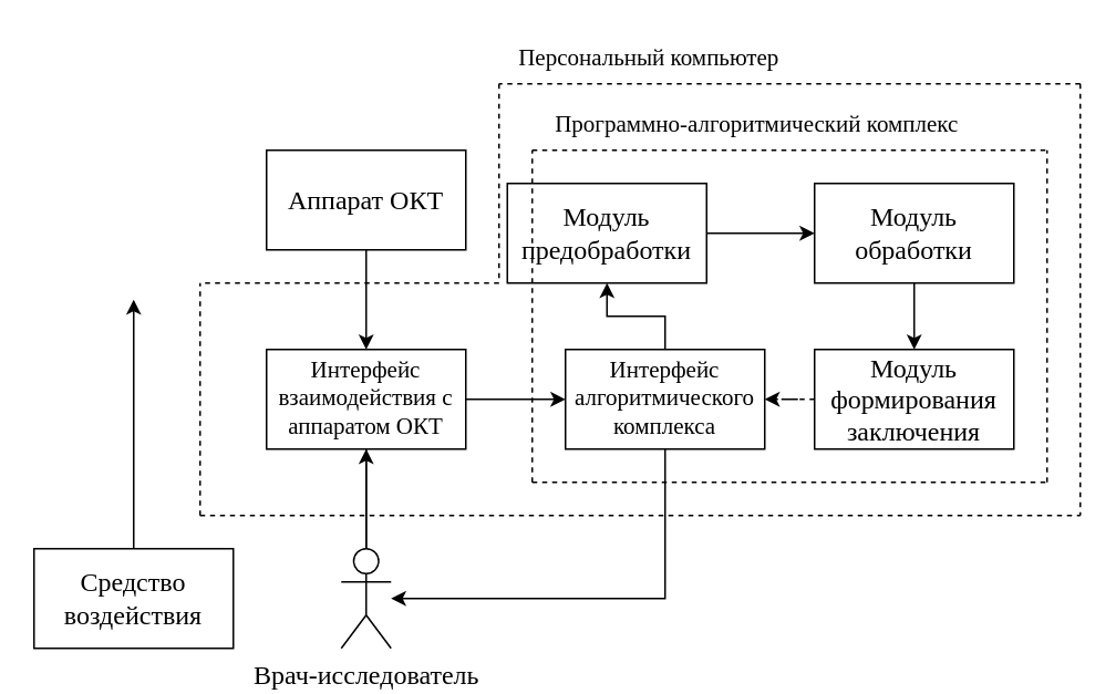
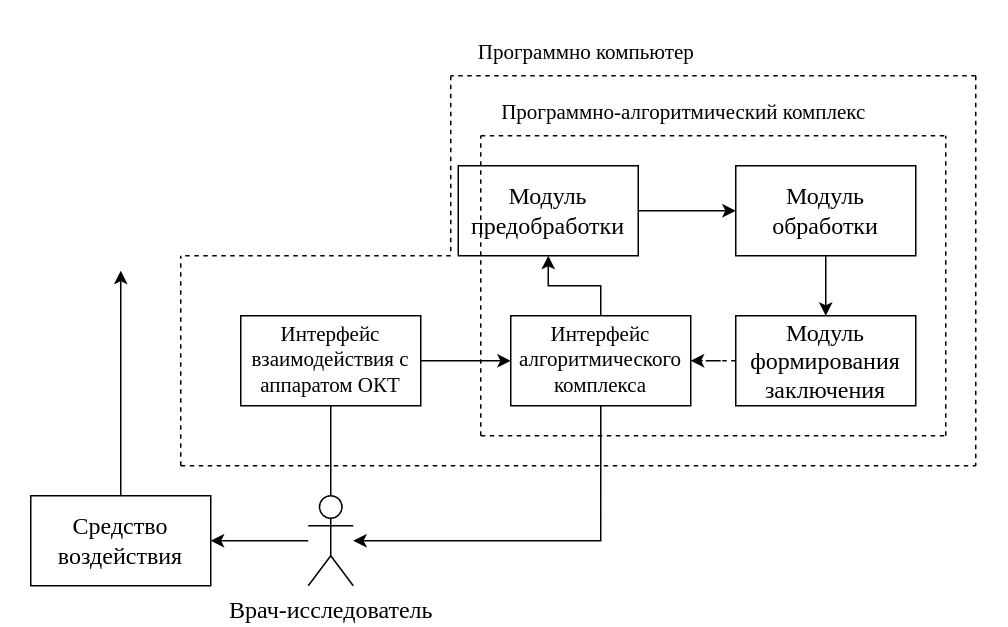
  <mxCell id="0" />
  <mxCell id="1" parent="0" />
- <mxCell id="2" style="edgeStyle=orthogonalEdgeStyle;rounded=0;orthogonalLoop=1;jettySize=auto;html=1;entryX=0.5;entryY=0;entryDx=0;entryDy=0;" parent="1" source="3" target="17" edge="1"><mxGeometry relative="1" as="geometry" /></mxCell>
- <mxCell id="3" value="&lt;font face=&quot;Times New Roman&quot;&gt;&lt;span style=&quot;font-size: 16px;&quot;&gt;Аппарат ОКТ&lt;/span&gt;&lt;/font&gt;" style="rounded=0;whiteSpace=wrap;html=1;" parent="1" vertex="1"><mxGeometry x="160" y="90" width="120" height="60" as="geometry" /></mxCell>
  <mxCell id="4" style="edgeStyle=orthogonalEdgeStyle;rounded=0;orthogonalLoop=1;jettySize=auto;html=1;entryX=0;entryY=0.5;entryDx=0;entryDy=0;" edge="1" parent="1" source="5" target="7"><mxGeometry relative="1" as="geometry" /></mxCell>
  <mxCell id="5" value="&lt;font face=&quot;Times New Roman&quot;&gt;&lt;span style=&quot;font-size: 16px;&quot;&gt;Модуль предобработки&lt;/span&gt;&lt;/font&gt;" style="rounded=0;whiteSpace=wrap;html=1;" parent="1" vertex="1"><mxGeometry x="305" y="110" width="120" height="60" as="geometry" /></mxCell>
  <mxCell id="6" style="edgeStyle=orthogonalEdgeStyle;rounded=0;orthogonalLoop=1;jettySize=auto;html=1;entryX=0.5;entryY=0;entryDx=0;entryDy=0;" edge="1" parent="1" source="7" target="31"><mxGeometry relative="1" as="geometry" /></mxCell>
  <mxCell id="7" value="&lt;font face=&quot;Times New Roman&quot;&gt;&lt;span style=&quot;font-size: 16px;&quot;&gt;Модуль обработки&lt;/span&gt;&lt;/font&gt;" style="rounded=0;whiteSpace=wrap;html=1;" parent="1" vertex="1"><mxGeometry x="490" y="110" width="120" height="60" as="geometry" /></mxCell>
  <mxCell id="8" style="edgeStyle=orthogonalEdgeStyle;rounded=0;orthogonalLoop=1;jettySize=auto;html=1;" parent="1" target="13" edge="1"><mxGeometry relative="1" as="geometry"><Array as="points"><mxPoint x="400" y="360" /></Array><mxPoint x="400.029" y="220" as="sourcePoint" /></mxGeometry></mxCell>
  <mxCell id="9" style="edgeStyle=orthogonalEdgeStyle;rounded=0;orthogonalLoop=1;jettySize=auto;html=1;entryX=0.5;entryY=1;entryDx=0;entryDy=0;" parent="1" source="10" target="5" edge="1"><mxGeometry relative="1" as="geometry" /></mxCell>
  <mxCell id="10" value="&lt;font style=&quot;font-size: 14px;&quot; face=&quot;Times New Roman&quot;&gt;Интерфейс алгоритмического комплекса&lt;/font&gt;" style="rounded=0;whiteSpace=wrap;html=1;" parent="1" vertex="1"><mxGeometry x="340" y="210" width="120" height="60" as="geometry" /></mxCell>
- <mxCell id="11" style="edgeStyle=orthogonalEdgeStyle;rounded=0;orthogonalLoop=1;jettySize=auto;html=1;" parent="1" source="13" target="17" edge="1"><mxGeometry relative="1" as="geometry" /></mxCell>
+ <mxCell id="11" style="edgeStyle=orthogonalEdgeStyle;rounded=0;orthogonalLoop=1;jettySize=auto;html=1;entryX=1;entryY=0.5;entryDx=0;entryDy=0;" parent="1" source="13" target="15" edge="1"><mxGeometry relative="1" as="geometry" /></mxCell>
  <mxCell id="12" style="edgeStyle=orthogonalEdgeStyle;rounded=0;orthogonalLoop=1;jettySize=auto;html=1;entryX=0.5;entryY=1;entryDx=0;entryDy=0;" parent="1" source="13" edge="1"><mxGeometry relative="1" as="geometry"><mxPoint x="220" y="220" as="targetPoint" /></mxGeometry></mxCell>
  <mxCell id="13" value="&lt;font face=&quot;Times New Roman&quot; style=&quot;font-size: 16px;&quot;&gt;Врач-исследователь&lt;/font&gt;" style="shape=umlActor;verticalLabelPosition=bottom;verticalAlign=top;html=1;outlineConnect=0;" parent="1" vertex="1"><mxGeometry x="205" y="330" width="30" height="60" as="geometry" /></mxCell>
  <mxCell id="14" style="edgeStyle=orthogonalEdgeStyle;rounded=0;orthogonalLoop=1;jettySize=auto;html=1;" parent="1" source="15" edge="1"><mxGeometry relative="1" as="geometry"><mxPoint x="80" y="180" as="targetPoint" /></mxGeometry></mxCell>
  <mxCell id="15" value="&lt;font face=&quot;Times New Roman&quot; style=&quot;font-size: 16px;&quot;&gt;Средство воздействия&lt;/font&gt;" style="rounded=0;whiteSpace=wrap;html=1;" parent="1" vertex="1"><mxGeometry x="20" y="330" width="120" height="60" as="geometry" /></mxCell>
  <mxCell id="16" style="edgeStyle=orthogonalEdgeStyle;rounded=0;orthogonalLoop=1;jettySize=auto;html=1;entryX=0;entryY=0.5;entryDx=0;entryDy=0;" parent="1" source="17" target="10" edge="1"><mxGeometry relative="1" as="geometry" /></mxCell>
  <mxCell id="17" value="&lt;font style=&quot;font-size: 14px;&quot; face=&quot;Times New Roman&quot;&gt;Интерфейс взаимодействия с аппаратом ОКТ&lt;/font&gt;" style="rounded=0;whiteSpace=wrap;html=1;" parent="1" vertex="1"><mxGeometry x="160" y="210" width="120" height="60" as="geometry" /></mxCell>
  <mxCell id="18" value="" style="endArrow=none;dashed=1;html=1;rounded=0;" parent="1" edge="1"><mxGeometry width="50" height="50" relative="1" as="geometry"><mxPoint x="120" y="310" as="sourcePoint" /><mxPoint x="120" y="170" as="targetPoint" /></mxGeometry></mxCell>
  <mxCell id="19" value="" style="endArrow=none;dashed=1;html=1;rounded=0;" parent="1" edge="1"><mxGeometry width="50" height="50" relative="1" as="geometry"><mxPoint x="300" y="170" as="sourcePoint" /><mxPoint x="120" y="170" as="targetPoint" /></mxGeometry></mxCell>
  <mxCell id="20" value="" style="endArrow=none;dashed=1;html=1;rounded=0;" parent="1" edge="1"><mxGeometry width="50" height="50" relative="1" as="geometry"><mxPoint x="650" y="50" as="sourcePoint" /><mxPoint x="300" y="50" as="targetPoint" /></mxGeometry></mxCell>
  <mxCell id="21" value="" style="endArrow=none;dashed=1;html=1;rounded=0;" parent="1" edge="1"><mxGeometry width="50" height="50" relative="1" as="geometry"><mxPoint x="650" y="50" as="sourcePoint" /><mxPoint x="650" y="310" as="targetPoint" /></mxGeometry></mxCell>
  <mxCell id="22" value="" style="endArrow=none;dashed=1;html=1;rounded=0;" parent="1" edge="1"><mxGeometry width="50" height="50" relative="1" as="geometry"><mxPoint x="120" y="310" as="sourcePoint" /><mxPoint x="650" y="310" as="targetPoint" /></mxGeometry></mxCell>
- <mxCell id="23" value="&lt;font face=&quot;Times New Roman&quot;&gt;&lt;span style=&quot;font-size: 14px;&quot;&gt;Персональный компьютер&lt;/span&gt;&lt;/font&gt;" style="text;html=1;align=center;verticalAlign=middle;resizable=0;points=[];autosize=1;strokeColor=none;fillColor=none;" parent="1" vertex="1"><mxGeometry x="300" y="20" width="180" height="30" as="geometry" /></mxCell>
+ <mxCell id="23" value="&lt;font face=&quot;Times New Roman&quot;&gt;&lt;span style=&quot;font-size: 14px;&quot;&gt;Программно компьютер&lt;/span&gt;&lt;/font&gt;" style="text;html=1;align=center;verticalAlign=middle;resizable=0;points=[];autosize=1;strokeColor=none;fillColor=none;" parent="1" vertex="1"><mxGeometry x="300" y="20" width="180" height="30" as="geometry" /></mxCell>
  <mxCell id="24" value="" style="endArrow=none;dashed=1;html=1;rounded=0;" parent="1" edge="1"><mxGeometry width="50" height="50" relative="1" as="geometry"><mxPoint x="320" y="290" as="sourcePoint" /><mxPoint x="320" y="90" as="targetPoint" /></mxGeometry></mxCell>
  <mxCell id="25" value="" style="endArrow=none;dashed=1;html=1;rounded=0;" parent="1" edge="1"><mxGeometry width="50" height="50" relative="1" as="geometry"><mxPoint x="320" y="290" as="sourcePoint" /><mxPoint x="630" y="290" as="targetPoint" /></mxGeometry></mxCell>
  <mxCell id="26" value="" style="endArrow=none;dashed=1;html=1;rounded=0;" parent="1" edge="1"><mxGeometry width="50" height="50" relative="1" as="geometry"><mxPoint x="630" y="290" as="sourcePoint" /><mxPoint x="630" y="90" as="targetPoint" /></mxGeometry></mxCell>
  <mxCell id="27" value="" style="endArrow=none;dashed=1;html=1;rounded=0;" parent="1" edge="1"><mxGeometry width="50" height="50" relative="1" as="geometry"><mxPoint x="320" y="90" as="sourcePoint" /><mxPoint x="630" y="90" as="targetPoint" /></mxGeometry></mxCell>
  <mxCell id="28" value="&lt;font face=&quot;Times New Roman&quot;&gt;&lt;span style=&quot;font-size: 14px;&quot;&gt;Программно-алгоритмический комплекс&lt;/span&gt;&lt;/font&gt;" style="text;html=1;align=center;verticalAlign=middle;resizable=0;points=[];autosize=1;strokeColor=none;fillColor=none;" parent="1" vertex="1"><mxGeometry x="320" y="60" width="270" height="30" as="geometry" /></mxCell>
  <mxCell id="29" value="" style="endArrow=none;dashed=1;html=1;rounded=0;" parent="1" edge="1"><mxGeometry width="50" height="50" relative="1" as="geometry"><mxPoint x="300" y="50" as="sourcePoint" /><mxPoint x="300" y="170" as="targetPoint" /></mxGeometry></mxCell>
  <mxCell id="30" style="edgeStyle=orthogonalEdgeStyle;rounded=0;orthogonalLoop=1;jettySize=auto;html=1;entryX=1;entryY=0.5;entryDx=0;entryDy=0;dashed=1;" edge="1" parent="1" source="31" target="10"><mxGeometry relative="1" as="geometry" /></mxCell>
  <mxCell id="31" value="&lt;font face=&quot;Times New Roman&quot;&gt;&lt;span style=&quot;font-size: 16px;&quot;&gt;Модуль формирования заключения&lt;/span&gt;&lt;/font&gt;" style="rounded=0;whiteSpace=wrap;html=1;" vertex="1" parent="1"><mxGeometry x="490" y="210" width="120" height="60" as="geometry" /></mxCell>
